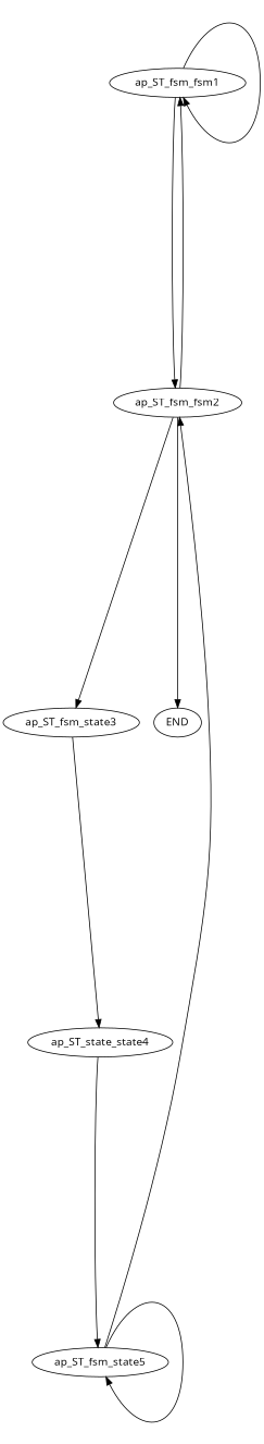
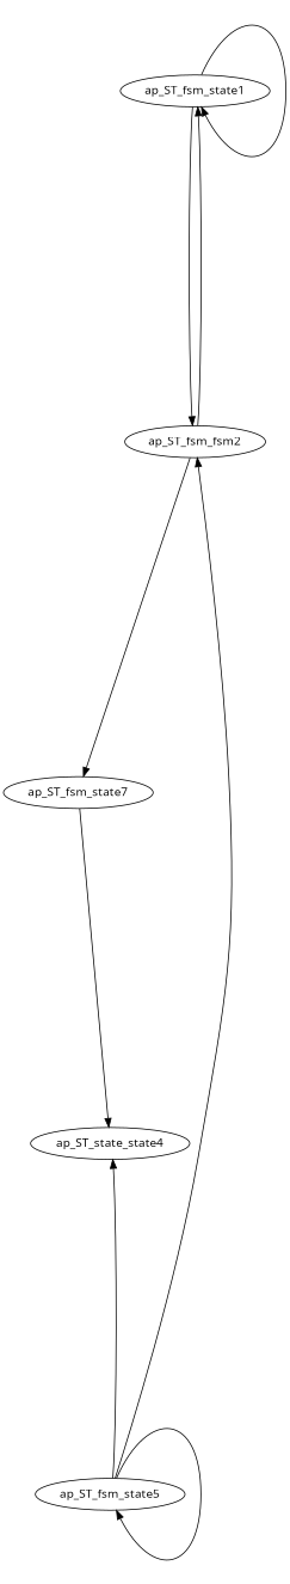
  digraph {
    fontname="Open Sans"
    ranksep=5.0
    node [fontname="Open Sans"]
    edge [color=black fontname="Open Sans"]
-   ap_ST_fsm_state1 [label=ap_ST_fsm_fsm1]
+   ap_ST_fsm_state1
    n2 [label=ap_ST_fsm_fsm2]
-   ap_ST_fsm_state3
-   END
+   ap_ST_fsm_state3 [label=ap_ST_fsm_state7]
    n5 [label=ap_ST_state_state4]
    ap_ST_fsm_state5
    ap_ST_fsm_state1 -> ap_ST_fsm_state1
    ap_ST_fsm_state1 -> n2
    n2 -> ap_ST_fsm_state1
    n2 -> ap_ST_fsm_state3
-   n2 -> END
    ap_ST_fsm_state3 -> n5
-   n5 -> ap_ST_fsm_state5
+   ap_ST_fsm_state5 -> n5
    ap_ST_fsm_state5 -> n2
    ap_ST_fsm_state5 -> ap_ST_fsm_state5
  }
